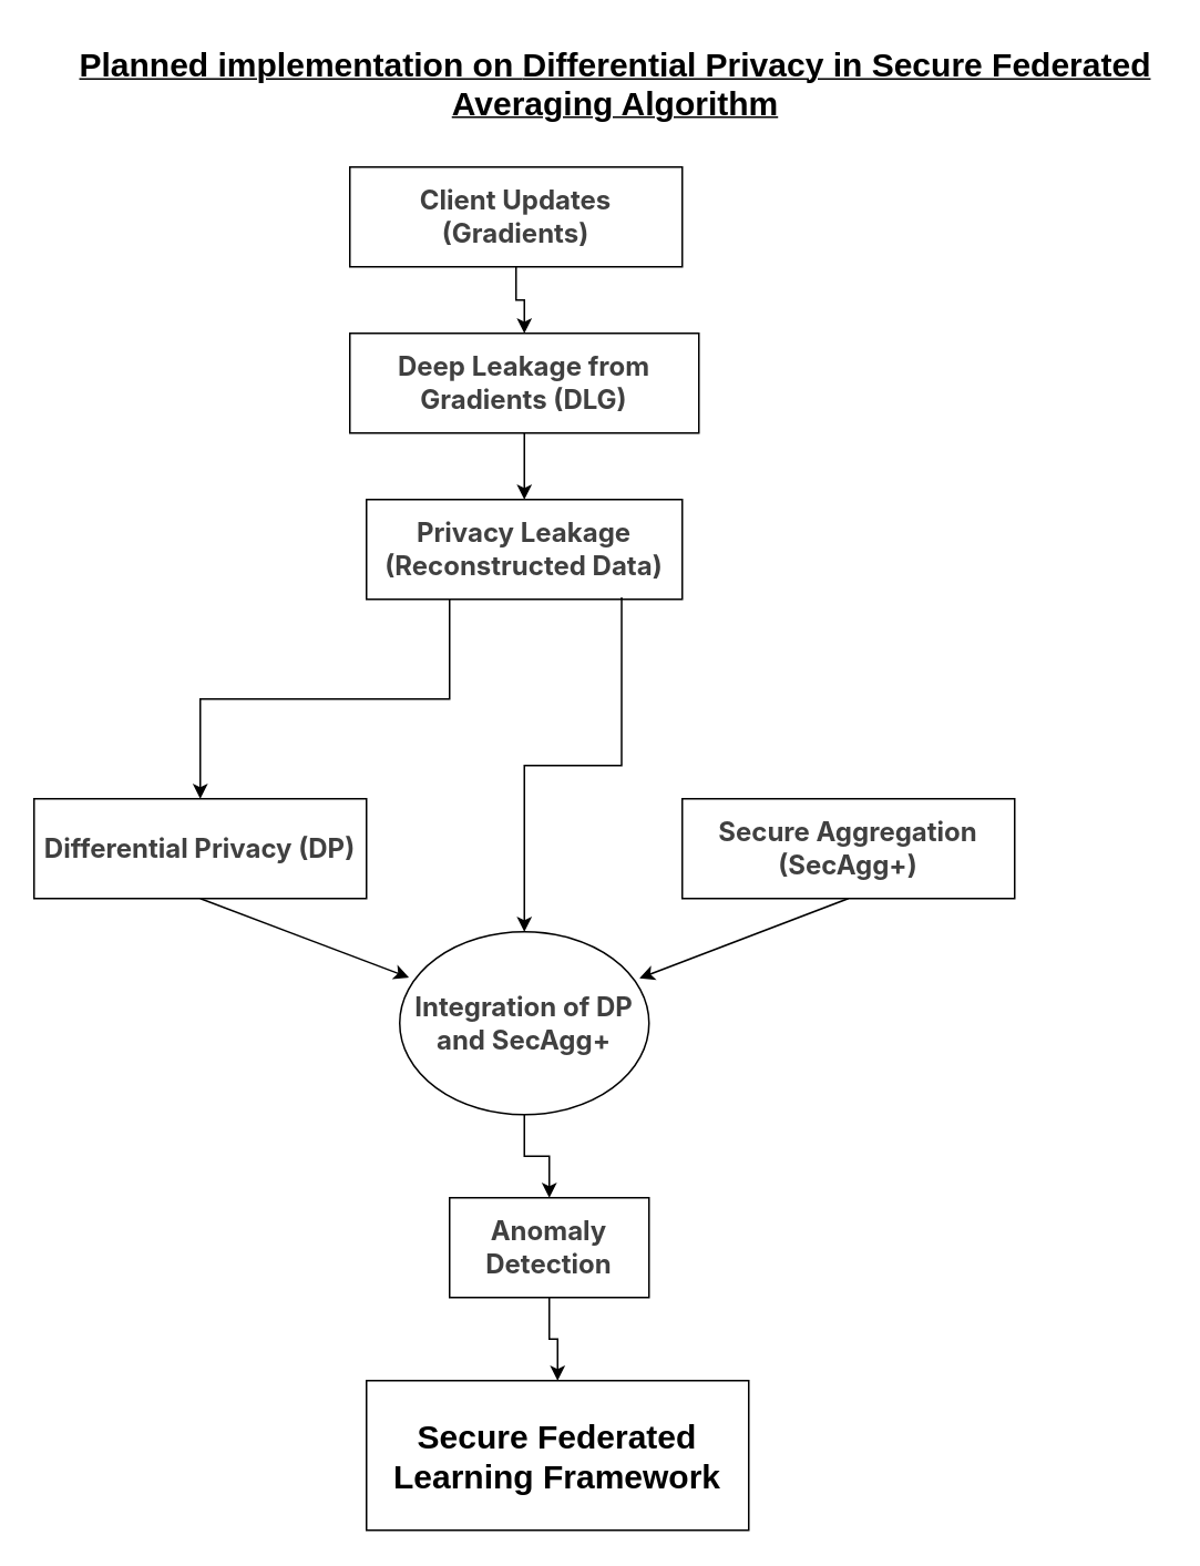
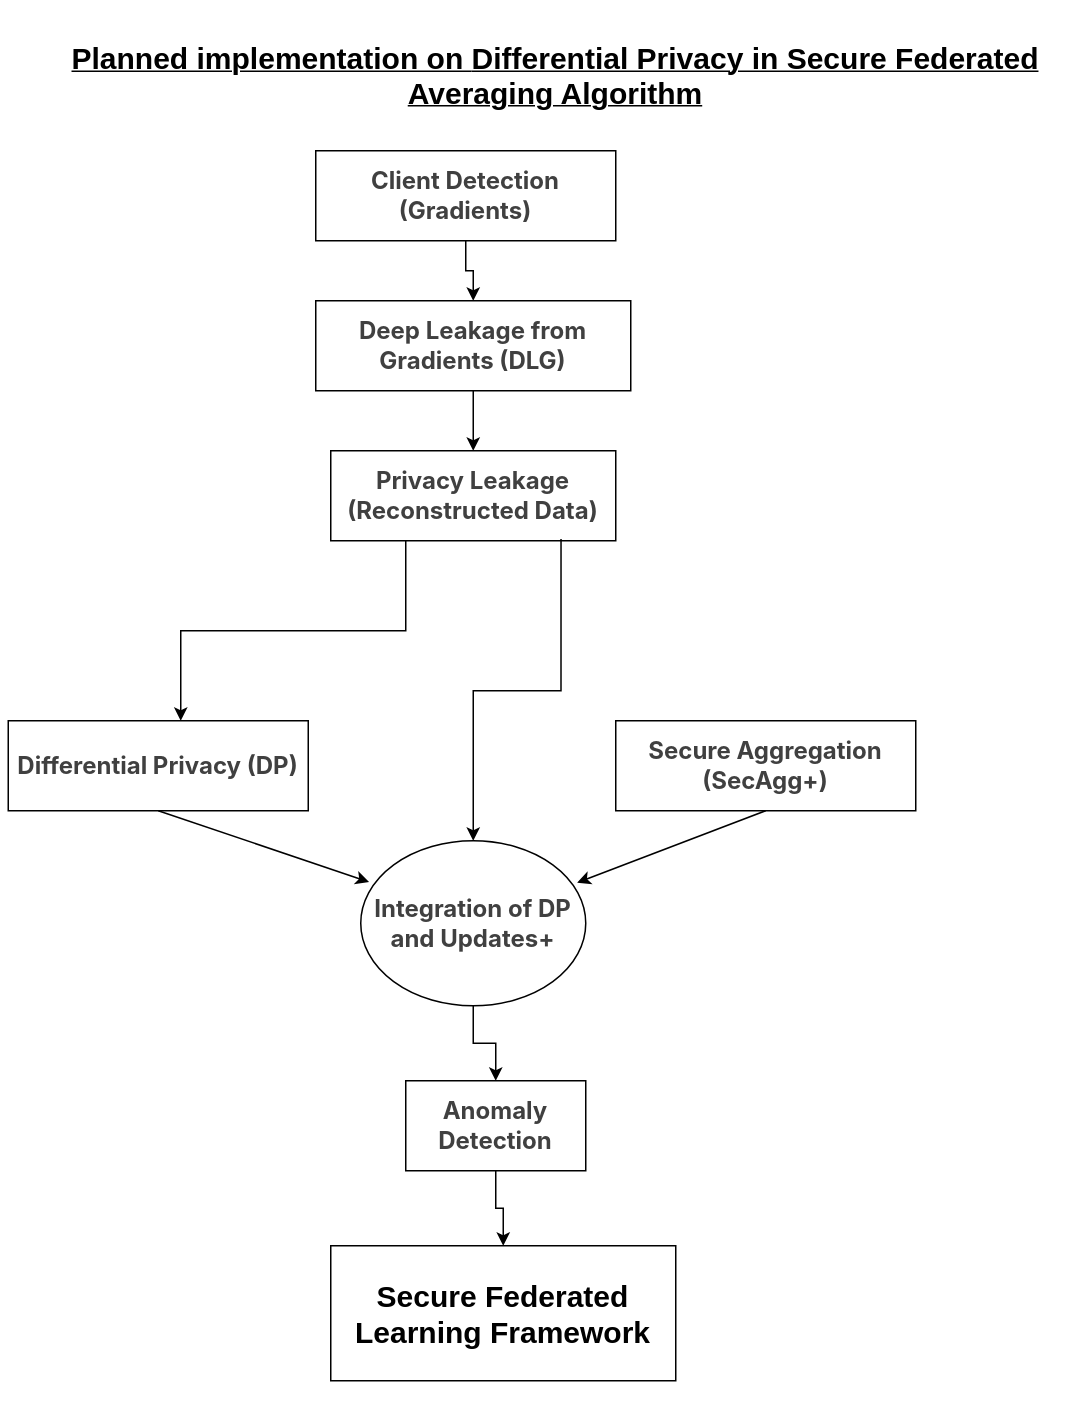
  <mxCell id="0" />
  <mxCell id="1" parent="0" />
  <mxCell id="2" value="" style="edgeStyle=orthogonalEdgeStyle;rounded=0;orthogonalLoop=1;jettySize=auto;html=1;" edge="1" parent="1" source="3" target="5"><mxGeometry relative="1" as="geometry" /></mxCell>
- <mxCell id="3" value="&lt;meta charset=&quot;utf-8&quot;&gt;&lt;strong style=&quot;color: rgb(64, 64, 64); font-family: Inter, system-ui, -apple-system, &amp;quot;system-ui&amp;quot;, &amp;quot;Segoe UI&amp;quot;, Roboto, &amp;quot;Noto Sans&amp;quot;, Ubuntu, Cantarell, &amp;quot;Helvetica Neue&amp;quot;, Oxygen, &amp;quot;Open Sans&amp;quot;, sans-serif; font-size: 16.002px; font-style: normal; font-variant-ligatures: normal; font-variant-caps: normal; letter-spacing: normal; orphans: 2; text-align: left; text-indent: 0px; text-transform: none; widows: 2; word-spacing: 0px; -webkit-text-stroke-width: 0px; white-space: normal; text-decoration-thickness: initial; text-decoration-style: initial; text-decoration-color: initial;&quot;&gt;Client Updates (Gradients)&lt;/strong&gt;" style="rounded=0;whiteSpace=wrap;html=1;" vertex="1" parent="1"><mxGeometry x="210" y="100" width="200" height="60" as="geometry" /></mxCell>
+ <mxCell id="3" value="&lt;meta charset=&quot;utf-8&quot;&gt;&lt;strong style=&quot;color: rgb(64, 64, 64); font-family: Inter, system-ui, -apple-system, &amp;quot;system-ui&amp;quot;, &amp;quot;Segoe UI&amp;quot;, Roboto, &amp;quot;Noto Sans&amp;quot;, Ubuntu, Cantarell, &amp;quot;Helvetica Neue&amp;quot;, Oxygen, &amp;quot;Open Sans&amp;quot;, sans-serif; font-size: 16.002px; font-style: normal; font-variant-ligatures: normal; font-variant-caps: normal; letter-spacing: normal; orphans: 2; text-align: left; text-indent: 0px; text-transform: none; widows: 2; word-spacing: 0px; -webkit-text-stroke-width: 0px; white-space: normal; text-decoration-thickness: initial; text-decoration-style: initial; text-decoration-color: initial;&quot;&gt;Client Detection (Gradients)&lt;/strong&gt;" style="rounded=0;whiteSpace=wrap;html=1;" vertex="1" parent="1"><mxGeometry x="210" y="100" width="200" height="60" as="geometry" /></mxCell>
  <mxCell id="4" value="" style="edgeStyle=orthogonalEdgeStyle;rounded=0;orthogonalLoop=1;jettySize=auto;html=1;" edge="1" parent="1" source="5" target="7"><mxGeometry relative="1" as="geometry" /></mxCell>
  <mxCell id="5" value="&lt;meta charset=&quot;utf-8&quot;&gt;&lt;strong style=&quot;color: rgb(64, 64, 64); font-family: Inter, system-ui, -apple-system, &amp;quot;system-ui&amp;quot;, &amp;quot;Segoe UI&amp;quot;, Roboto, &amp;quot;Noto Sans&amp;quot;, Ubuntu, Cantarell, &amp;quot;Helvetica Neue&amp;quot;, Oxygen, &amp;quot;Open Sans&amp;quot;, sans-serif; font-size: 16.002px; font-style: normal; font-variant-ligatures: normal; font-variant-caps: normal; letter-spacing: normal; orphans: 2; text-align: left; text-indent: 0px; text-transform: none; widows: 2; word-spacing: 0px; -webkit-text-stroke-width: 0px; white-space: normal; text-decoration-thickness: initial; text-decoration-style: initial; text-decoration-color: initial;&quot;&gt;Deep Leakage from Gradients (DLG)&lt;/strong&gt;" style="rounded=0;whiteSpace=wrap;html=1;" vertex="1" parent="1"><mxGeometry x="210" y="200" width="210" height="60" as="geometry" /></mxCell>
  <mxCell id="6" value="" style="edgeStyle=orthogonalEdgeStyle;rounded=0;orthogonalLoop=1;jettySize=auto;html=1;" edge="1" parent="1" source="7" target="9"><mxGeometry relative="1" as="geometry"><Array as="points"><mxPoint x="270" y="420" /><mxPoint x="120" y="420" /></Array></mxGeometry></mxCell>
  <mxCell id="7" value="&lt;meta charset=&quot;utf-8&quot;&gt;&lt;strong style=&quot;color: rgb(64, 64, 64); font-family: Inter, system-ui, -apple-system, &amp;quot;system-ui&amp;quot;, &amp;quot;Segoe UI&amp;quot;, Roboto, &amp;quot;Noto Sans&amp;quot;, Ubuntu, Cantarell, &amp;quot;Helvetica Neue&amp;quot;, Oxygen, &amp;quot;Open Sans&amp;quot;, sans-serif; font-size: 16.002px; font-style: normal; font-variant-ligatures: normal; font-variant-caps: normal; letter-spacing: normal; orphans: 2; text-align: left; text-indent: 0px; text-transform: none; widows: 2; word-spacing: 0px; -webkit-text-stroke-width: 0px; white-space: normal; text-decoration-thickness: initial; text-decoration-style: initial; text-decoration-color: initial;&quot;&gt;Privacy Leakage (Reconstructed Data)&lt;/strong&gt;" style="rounded=0;whiteSpace=wrap;html=1;" vertex="1" parent="1"><mxGeometry x="220" y="300" width="190" height="60" as="geometry" /></mxCell>
  <mxCell id="8" value="" style="edgeStyle=orthogonalEdgeStyle;rounded=0;orthogonalLoop=1;jettySize=auto;html=1;exitX=0.808;exitY=0.981;exitDx=0;exitDy=0;exitPerimeter=0;" edge="1" parent="1" source="7" target="12"><mxGeometry relative="1" as="geometry" /></mxCell>
- <mxCell id="9" value="&lt;meta charset=&quot;utf-8&quot;&gt;&lt;strong style=&quot;color: rgb(64, 64, 64); font-family: Inter, system-ui, -apple-system, &amp;quot;system-ui&amp;quot;, &amp;quot;Segoe UI&amp;quot;, Roboto, &amp;quot;Noto Sans&amp;quot;, Ubuntu, Cantarell, &amp;quot;Helvetica Neue&amp;quot;, Oxygen, &amp;quot;Open Sans&amp;quot;, sans-serif; font-size: 16.002px; font-style: normal; font-variant-ligatures: normal; font-variant-caps: normal; letter-spacing: normal; orphans: 2; text-align: left; text-indent: 0px; text-transform: none; widows: 2; word-spacing: 0px; -webkit-text-stroke-width: 0px; white-space: normal; text-decoration-thickness: initial; text-decoration-style: initial; text-decoration-color: initial;&quot;&gt;Differential Privacy (DP)&lt;/strong&gt;" style="rounded=0;whiteSpace=wrap;html=1;" vertex="1" parent="1"><mxGeometry x="20" y="480" width="200" height="60" as="geometry" /></mxCell>
+ <mxCell id="9" value="&lt;meta charset=&quot;utf-8&quot;&gt;&lt;strong style=&quot;color: rgb(64, 64, 64); font-family: Inter, system-ui, -apple-system, &amp;quot;system-ui&amp;quot;, &amp;quot;Segoe UI&amp;quot;, Roboto, &amp;quot;Noto Sans&amp;quot;, Ubuntu, Cantarell, &amp;quot;Helvetica Neue&amp;quot;, Oxygen, &amp;quot;Open Sans&amp;quot;, sans-serif; font-size: 16.002px; font-style: normal; font-variant-ligatures: normal; font-variant-caps: normal; letter-spacing: normal; orphans: 2; text-align: left; text-indent: 0px; text-transform: none; widows: 2; word-spacing: 0px; -webkit-text-stroke-width: 0px; white-space: normal; text-decoration-thickness: initial; text-decoration-style: initial; text-decoration-color: initial;&quot;&gt;Differential Privacy (DP)&lt;/strong&gt;" style="rounded=0;whiteSpace=wrap;html=1;" vertex="1" parent="1"><mxGeometry x="5" y="480" width="200" height="60" as="geometry" /></mxCell>
  <mxCell id="10" value="&lt;strong style=&quot;color: rgb(64, 64, 64); font-family: Inter, system-ui, -apple-system, &amp;quot;system-ui&amp;quot;, &amp;quot;Segoe UI&amp;quot;, Roboto, &amp;quot;Noto Sans&amp;quot;, Ubuntu, Cantarell, &amp;quot;Helvetica Neue&amp;quot;, Oxygen, &amp;quot;Open Sans&amp;quot;, sans-serif; font-size: 16.002px; font-style: normal; font-variant-ligatures: normal; font-variant-caps: normal; letter-spacing: normal; orphans: 2; text-align: left; text-indent: 0px; text-transform: none; widows: 2; word-spacing: 0px; -webkit-text-stroke-width: 0px; white-space: normal; text-decoration-thickness: initial; text-decoration-style: initial; text-decoration-color: initial;&quot;&gt;Secure Aggregation (SecAgg+)&lt;/strong&gt;" style="whiteSpace=wrap;html=1;" vertex="1" parent="1"><mxGeometry x="410" y="480" width="200" height="60" as="geometry" /></mxCell>
  <mxCell id="11" value="" style="edgeStyle=orthogonalEdgeStyle;rounded=0;orthogonalLoop=1;jettySize=auto;html=1;" edge="1" parent="1" source="12" target="14"><mxGeometry relative="1" as="geometry" /></mxCell>
- <mxCell id="12" value="&lt;meta charset=&quot;utf-8&quot;&gt;&lt;strong style=&quot;color: rgb(64, 64, 64); font-family: Inter, system-ui, -apple-system, &amp;quot;system-ui&amp;quot;, &amp;quot;Segoe UI&amp;quot;, Roboto, &amp;quot;Noto Sans&amp;quot;, Ubuntu, Cantarell, &amp;quot;Helvetica Neue&amp;quot;, Oxygen, &amp;quot;Open Sans&amp;quot;, sans-serif; font-size: 16.002px; font-style: normal; font-variant-ligatures: normal; font-variant-caps: normal; letter-spacing: normal; orphans: 2; text-align: left; text-indent: 0px; text-transform: none; widows: 2; word-spacing: 0px; -webkit-text-stroke-width: 0px; white-space: normal; text-decoration-thickness: initial; text-decoration-style: initial; text-decoration-color: initial;&quot;&gt;Integration of DP and SecAgg+&lt;/strong&gt;" style="ellipse;whiteSpace=wrap;html=1;" vertex="1" parent="1"><mxGeometry x="240" y="560" width="150" height="110" as="geometry" /></mxCell>
+ <mxCell id="12" value="&lt;meta charset=&quot;utf-8&quot;&gt;&lt;strong style=&quot;color: rgb(64, 64, 64); font-family: Inter, system-ui, -apple-system, &amp;quot;system-ui&amp;quot;, &amp;quot;Segoe UI&amp;quot;, Roboto, &amp;quot;Noto Sans&amp;quot;, Ubuntu, Cantarell, &amp;quot;Helvetica Neue&amp;quot;, Oxygen, &amp;quot;Open Sans&amp;quot;, sans-serif; font-size: 16.002px; font-style: normal; font-variant-ligatures: normal; font-variant-caps: normal; letter-spacing: normal; orphans: 2; text-align: left; text-indent: 0px; text-transform: none; widows: 2; word-spacing: 0px; -webkit-text-stroke-width: 0px; white-space: normal; text-decoration-thickness: initial; text-decoration-style: initial; text-decoration-color: initial;&quot;&gt;Integration of DP and Updates+&lt;/strong&gt;" style="ellipse;whiteSpace=wrap;html=1;" vertex="1" parent="1"><mxGeometry x="240" y="560" width="150" height="110" as="geometry" /></mxCell>
  <mxCell id="13" value="" style="edgeStyle=orthogonalEdgeStyle;rounded=0;orthogonalLoop=1;jettySize=auto;html=1;" edge="1" parent="1" source="14" target="15"><mxGeometry relative="1" as="geometry" /></mxCell>
  <mxCell id="14" value="&lt;meta charset=&quot;utf-8&quot;&gt;&lt;strong style=&quot;color: rgb(64, 64, 64); font-family: Inter, system-ui, -apple-system, &amp;quot;system-ui&amp;quot;, &amp;quot;Segoe UI&amp;quot;, Roboto, &amp;quot;Noto Sans&amp;quot;, Ubuntu, Cantarell, &amp;quot;Helvetica Neue&amp;quot;, Oxygen, &amp;quot;Open Sans&amp;quot;, sans-serif; font-size: 16.002px; font-style: normal; font-variant-ligatures: normal; font-variant-caps: normal; letter-spacing: normal; orphans: 2; text-align: left; text-indent: 0px; text-transform: none; widows: 2; word-spacing: 0px; -webkit-text-stroke-width: 0px; white-space: normal; text-decoration-thickness: initial; text-decoration-style: initial; text-decoration-color: initial;&quot;&gt;Anomaly Detection&lt;/strong&gt;" style="whiteSpace=wrap;html=1;" vertex="1" parent="1"><mxGeometry x="270" y="720" width="120" height="60" as="geometry" /></mxCell>
  <mxCell id="15" value="&lt;strong style=&quot;background-color: transparent; color: light-dark(rgb(0, 0, 0), rgb(255, 255, 255));&quot;&gt;&lt;font style=&quot;font-size: 20px;&quot;&gt;Secure Federated Learning Framework&lt;/font&gt;&lt;/strong&gt;" style="whiteSpace=wrap;html=1;" vertex="1" parent="1"><mxGeometry x="220" y="830" width="230" height="90" as="geometry" /></mxCell>
  <mxCell id="16" value="" style="endArrow=classic;html=1;rounded=0;exitX=0.5;exitY=1;exitDx=0;exitDy=0;entryX=0.037;entryY=0.25;entryDx=0;entryDy=0;entryPerimeter=0;" edge="1" parent="1" source="9" target="12"><mxGeometry width="50" height="50" relative="1" as="geometry"><mxPoint x="240" y="550" as="sourcePoint" /><mxPoint x="240" y="620" as="targetPoint" /></mxGeometry></mxCell>
  <mxCell id="17" value="" style="endArrow=classic;html=1;rounded=0;exitX=0.5;exitY=1;exitDx=0;exitDy=0;entryX=0.962;entryY=0.254;entryDx=0;entryDy=0;entryPerimeter=0;" edge="1" parent="1" source="10" target="12"><mxGeometry width="50" height="50" relative="1" as="geometry"><mxPoint x="490" y="540" as="sourcePoint" /><mxPoint x="630" y="580" as="targetPoint" /></mxGeometry></mxCell>
  <mxCell id="18" value="&lt;font style=&quot;font-size: 20px;&quot;&gt;&lt;span data-teams=&quot;true&quot;&gt;Planned implementation on&amp;nbsp;&lt;/span&gt;&lt;span style=&quot;background-color: transparent; color: light-dark(rgb(0, 0, 0), rgb(255, 255, 255));&quot;&gt;Differential Privacy in Secure Federated&lt;/span&gt;&lt;/font&gt;&lt;p class=&quot;p1&quot; style=&quot;margin: 0px; font-variant-numeric: normal; font-variant-east-asian: normal; font-variant-alternates: normal; font-size-adjust: none; font-kerning: auto; font-optical-sizing: auto; font-feature-settings: normal; font-variation-settings: normal; font-variant-position: normal; font-variant-emoji: normal; font-stretch: normal; line-height: normal;&quot;&gt;&lt;font style=&quot;font-size: 20px;&quot;&gt;Averaging Algorithm&lt;/font&gt;&lt;/p&gt;" style="text;whiteSpace=wrap;html=1;align=center;fontStyle=5" vertex="1" parent="1"><mxGeometry x="40" y="20" width="660" height="40" as="geometry" /></mxCell>
